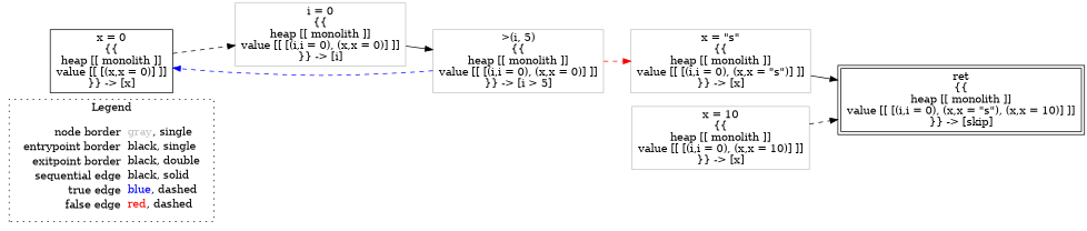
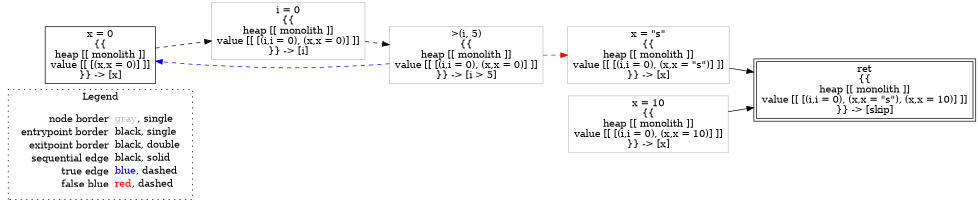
  digraph {
    rankdir=LR
    node [shape=rect color=gray]
    edge [color=black]
-   n1 [label=<<table border="0" cellpadding="2" cellspacing="0" cellborder="0"><tr><td align="right">node border&nbsp;</td><td align="left"><font color="gray">gray</font>, single</td></tr><tr><td align="right">entrypoint border&nbsp;</td><td align="left"><font color="black">black</font>, single</td></tr><tr><td align="right">exitpoint border&nbsp;</td><td align="left"><font color="black">black</font>, double</td></tr><tr><td align="right">sequential edge&nbsp;</td><td align="left"><font color="black">black</font>, solid</td></tr><tr><td align="right">true edge&nbsp;</td><td align="left"><font color="blue">blue</font>, dashed</td></tr><tr><td align="right">false edge&nbsp;</td><td align="left"><font color="red">red</font>, dashed</td></tr></table>> shape=plaintext color=""]
+   n1 [label=<<table border="0" cellpadding="2" cellspacing="0" cellborder="0"><tr><td align="right">node border&nbsp;</td><td align="left"><font color="gray">gray</font>, single</td></tr><tr><td align="right">entrypoint border&nbsp;</td><td align="left"><font color="black">black</font>, single</td></tr><tr><td align="right">exitpoint border&nbsp;</td><td align="left"><font color="black">black</font>, double</td></tr><tr><td align="right">sequential edge&nbsp;</td><td align="left"><font color="black">black</font>, solid</td></tr><tr><td align="right">true edge&nbsp;</td><td align="left"><font color="blue">blue</font>, dashed</td></tr><tr><td align="right">false blue&nbsp;</td><td align="left"><font color="red">red</font>, dashed</td></tr></table>> shape=plaintext color=""]
    n2 [color=black label=<x = 0<BR/>{{<BR/>heap [[ monolith ]]<BR/>value [[ [(x,x = 0)] ]]<BR/>}} -&gt; [x]>]
    n3 [label=<i = 0<BR/>{{<BR/>heap [[ monolith ]]<BR/>value [[ [(i,i = 0), (x,x = 0)] ]]<BR/>}} -&gt; [i]>]
    n4 [label=<&gt;(i, 5)<BR/>{{<BR/>heap [[ monolith ]]<BR/>value [[ [(i,i = 0), (x,x = 0)] ]]<BR/>}} -&gt; [i &gt; 5]>]
    n5 [label=<x = &quot;s&quot;<BR/>{{<BR/>heap [[ monolith ]]<BR/>value [[ [(i,i = 0), (x,x = &quot;s&quot;)] ]]<BR/>}} -&gt; [x]>]
    n6 [color=black label=<ret<BR/>{{<BR/>heap [[ monolith ]]<BR/>value [[ [(i,i = 0), (x,x = &quot;s&quot;), (x,x = 10)] ]]<BR/>}} -&gt; [skip]> peripheries=2]
    n7 [label=<x = 10<BR/>{{<BR/>heap [[ monolith ]]<BR/>value [[ [(i,i = 0), (x,x = 10)] ]]<BR/>}} -&gt; [x]>]
    subgraph cluster_1 {
      label=Legend
      style=dotted
      n1
    }
    n2 -> n3 [style=dashed]
-   n3 -> n4
+   n3 -> n4 [style=dashed]
    n4 -> n2 [color=blue style=dashed]
    n4 -> n5 [color=red style=dashed]
    n5 -> n6
-   n7 -> n6 [style=dashed]
+   n7 -> n6
  }
